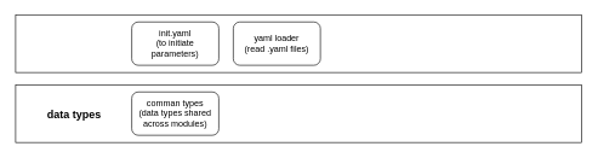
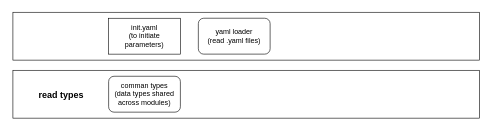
  <mxCell id="0" />
  <mxCell id="1" parent="0" />
  <mxCell id="2" value="" style="rounded=0;whiteSpace=wrap;html=1;fontSize=12;" parent="1" vertex="1"><mxGeometry x="20" y="20" width="780" height="80" as="geometry" /></mxCell>
- <mxCell id="3" value="init.yaml&lt;div&gt;(to initiate parameters)&lt;/div&gt;" style="rounded=1;whiteSpace=wrap;html=1;fontSize=12;" parent="1" vertex="1"><mxGeometry x="180" y="30" width="120" height="60" as="geometry" /></mxCell>
+ <mxCell id="3" value="init.yaml&lt;div&gt;(to initiate parameters)&lt;/div&gt;" style="whiteSpace=wrap;html=1;fontSize=12;rounded=0;" parent="1" vertex="1"><mxGeometry x="180" y="30" width="120" height="60" as="geometry" /></mxCell>
  <mxCell id="4" value="" style="rounded=0;whiteSpace=wrap;html=1;fontSize=12;" parent="1" vertex="1"><mxGeometry x="20" y="117" width="780" height="80" as="geometry" /></mxCell>
  <mxCell id="5" value="comman types&lt;div&gt;(data types shared across modules)&lt;/div&gt;" style="rounded=1;whiteSpace=wrap;html=1;fontSize=12;" parent="1" vertex="1"><mxGeometry x="180" y="127" width="120" height="60" as="geometry" /></mxCell>
- <mxCell id="6" value="yaml loader&lt;div&gt;(read .yaml files)&lt;/div&gt;" style="rounded=1;whiteSpace=wrap;html=1;fontSize=12;" vertex="1" parent="1"><mxGeometry x="320" y="30" width="120" height="60" as="geometry" /></mxCell>
- <mxCell id="7" value="data types" style="text;html=1;strokeColor=none;fillColor=none;align=center;verticalAlign=middle;whiteSpace=wrap;rounded=0;fontSize=15;fontStyle=1" vertex="1" parent="1"><mxGeometry x="21" y="117" width="160" height="80" as="geometry" /></mxCell>
+ <mxCell id="6" value="yaml loader&lt;div&gt;(read .yaml files)&lt;/div&gt;" style="rounded=1;whiteSpace=wrap;html=1;fontSize=12;" vertex="1" parent="1"><mxGeometry x="330" y="30" width="120" height="60" as="geometry" /></mxCell>
+ <mxCell id="7" value="read types" style="text;html=1;strokeColor=none;fillColor=none;align=center;verticalAlign=middle;whiteSpace=wrap;rounded=0;fontSize=15;fontStyle=1" vertex="1" parent="1"><mxGeometry x="21" y="117" width="160" height="80" as="geometry" /></mxCell>
